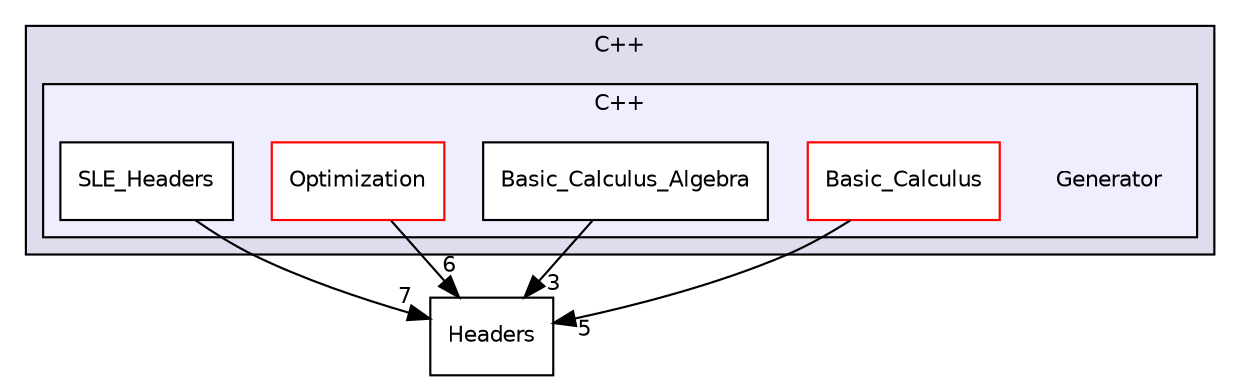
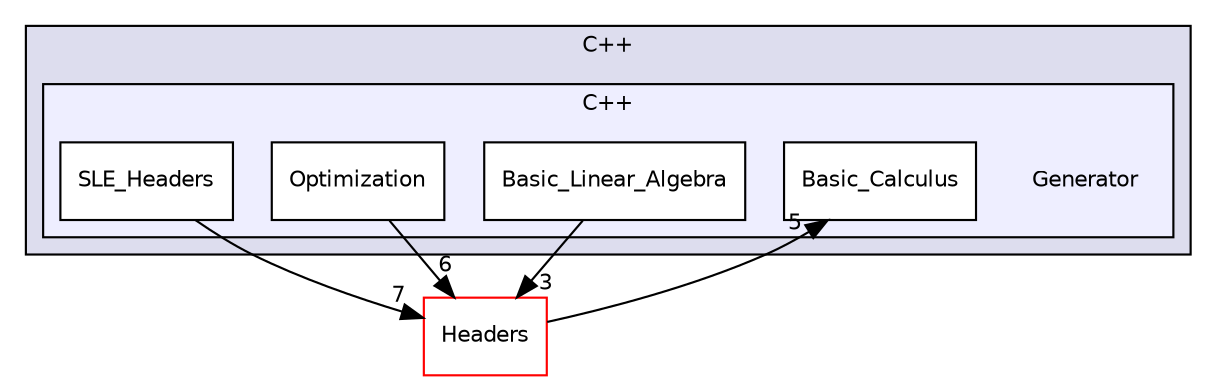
  digraph {
    compound=true
    node [fontname=Helvetica fontsize=10 shape=box color=black fillcolor=white style=filled]
    edge [labeldistance=1.5 labelfontname=Helvetica labelfontsize=10]
    n1 [label=Generator shape=plaintext color="" fillcolor="" style=""]
-   n2 [color=red label=Basic_Calculus]
-   n3 [label=Basic_Calculus_Algebra]
-   n4 [color=red label=Optimization]
+   n2 [label=Basic_Calculus]
+   n3 [label=Basic_Linear_Algebra]
+   n4 [label=Optimization]
    n5 [label=SLE_Headers]
-   n6 [label=Headers]
+   n6 [color=red label=Headers]
    subgraph cluster_1 {
      bgcolor="#ddddee"
      fontname=Helvetica
      fontsize=10
      label="C++"
      pencolor=black
      subgraph cluster_2 {
        bgcolor="#eeeeff"
        fontname=Helvetica
        fontsize=10
        label="C++"
        pencolor=black
        n1
        n2
        n3
        n4
        n5
      }
    }
-   n2 -> n6 [headlabel=5]
+   n6 -> n2 [headlabel=5]
    n3 -> n6 [headlabel=3]
    n4 -> n6 [headlabel=6]
    n5 -> n6 [headlabel=7]
  }
